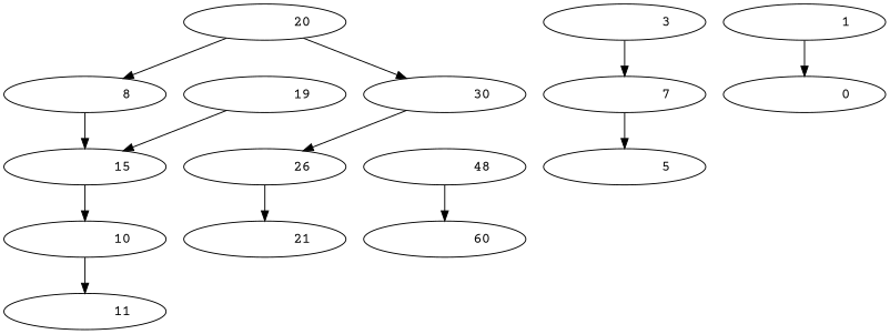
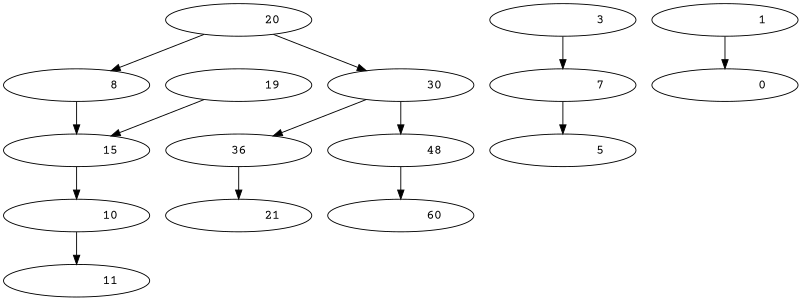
  digraph {
    fontname="Courier Prime"
    node [fontname="Courier Prime"]
    edge [fontname="Courier Prime"]
    n1 [label="          20 "]
    n2 [label="           8 "]
    n3 [label="          30 "]
    n4 [label="          15 "]
-   n5 [label="          26 "]
+   n5 [label=36]
    n6 [label="          48 "]
    n7 [label="           3 "]
    n8 [label="           7 "]
    n9 [label="          10 "]
    n10 [label="          21 "]
    n11 [label="          60 "]
    n12 [label="           1 "]
    n13 [label="           0 "]
    n14 [label="           5 "]
    n15 [label="          11 "]
    n16 [label="          19 "]
    n1 -> n2
    n1 -> n3
    n2 -> n4
    n3 -> n5
+   n3 -> n6
    n4 -> n9
    n5 -> n10
    n6 -> n11
    n7 -> n8
    n8 -> n14
    n9 -> n15
    n12 -> n13
    n16 -> n4
  }
